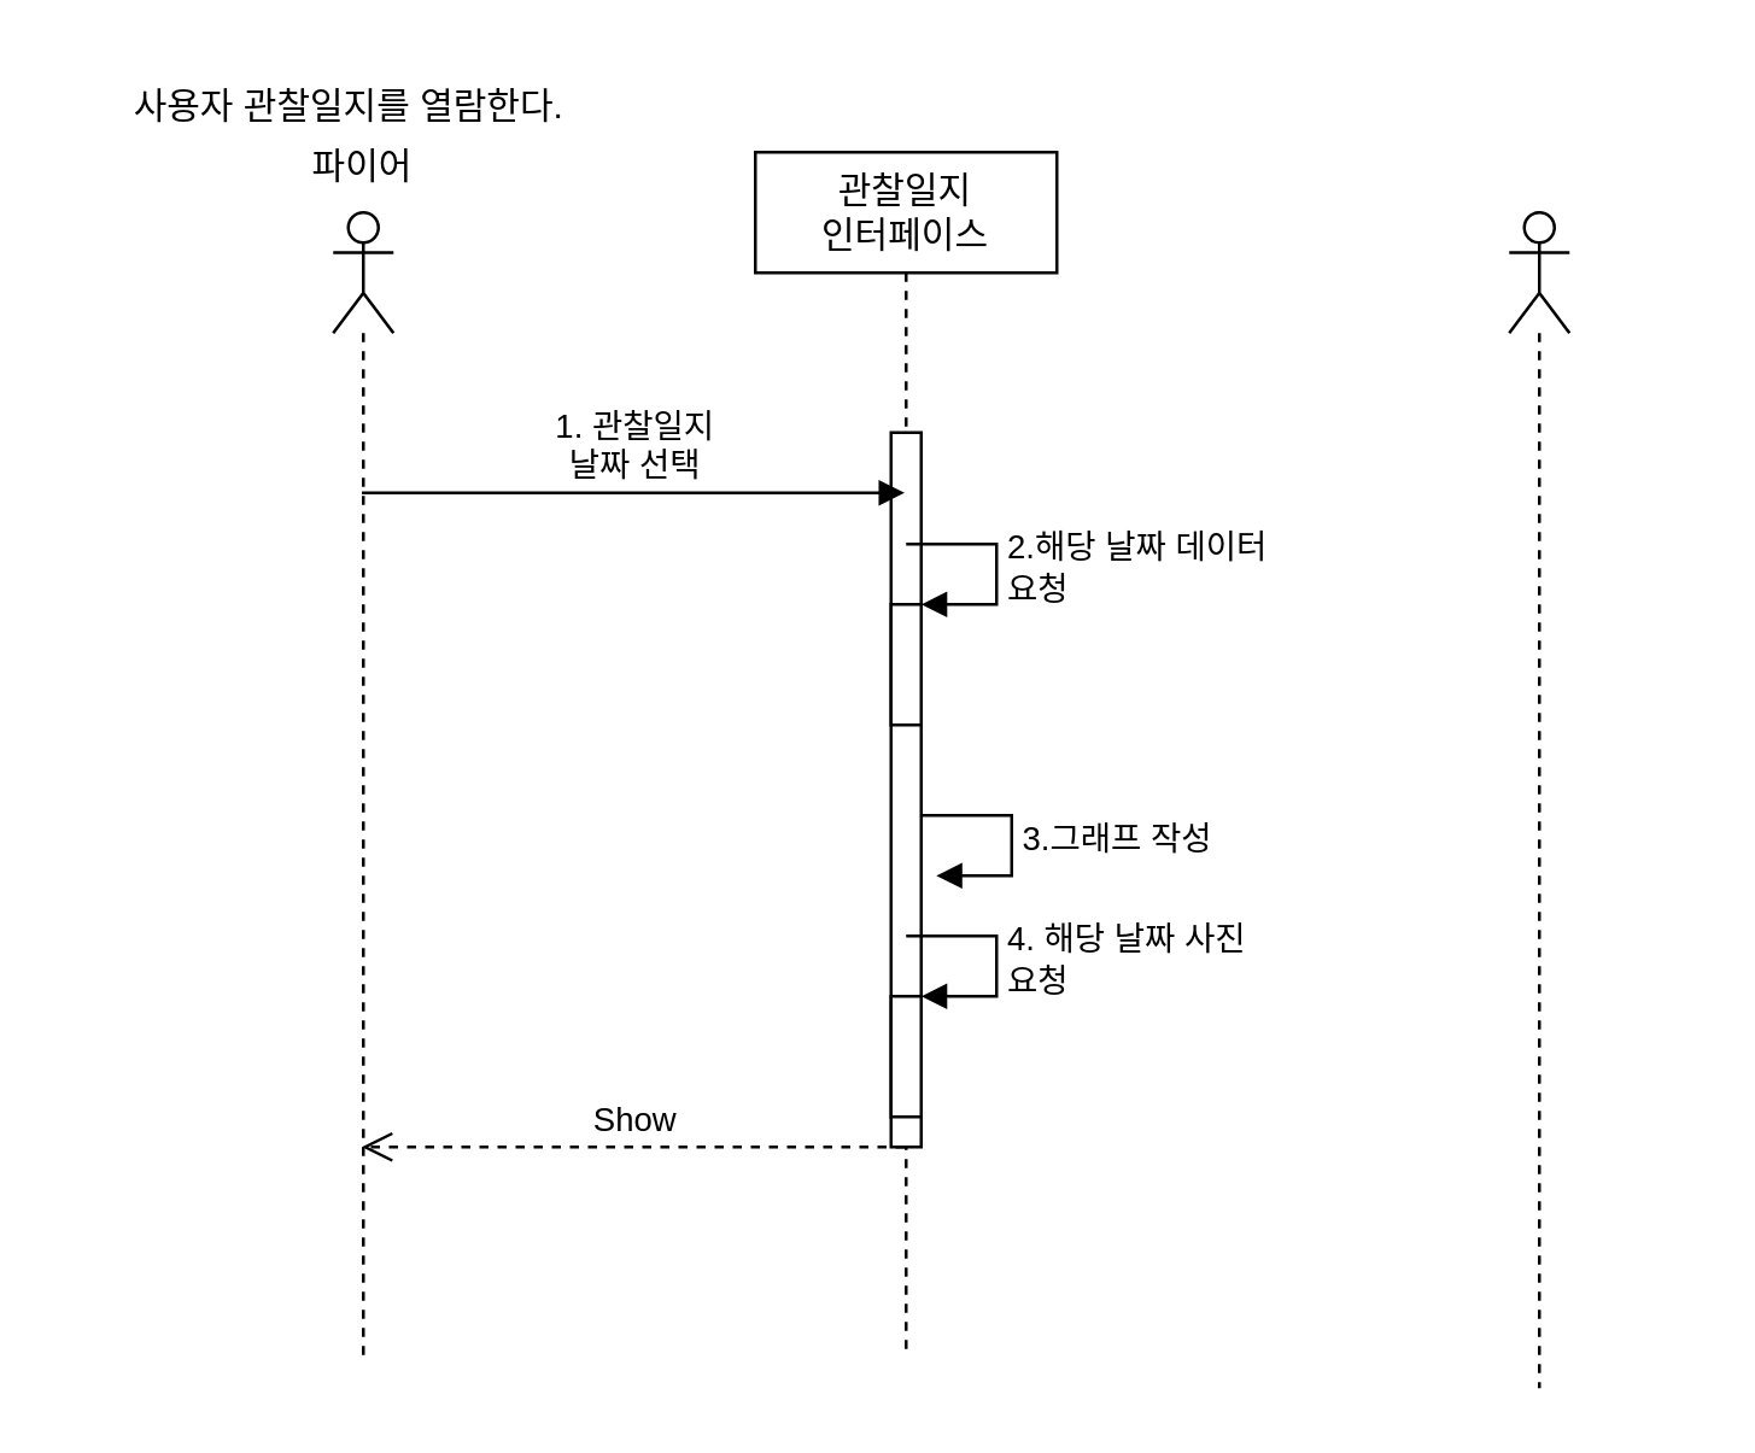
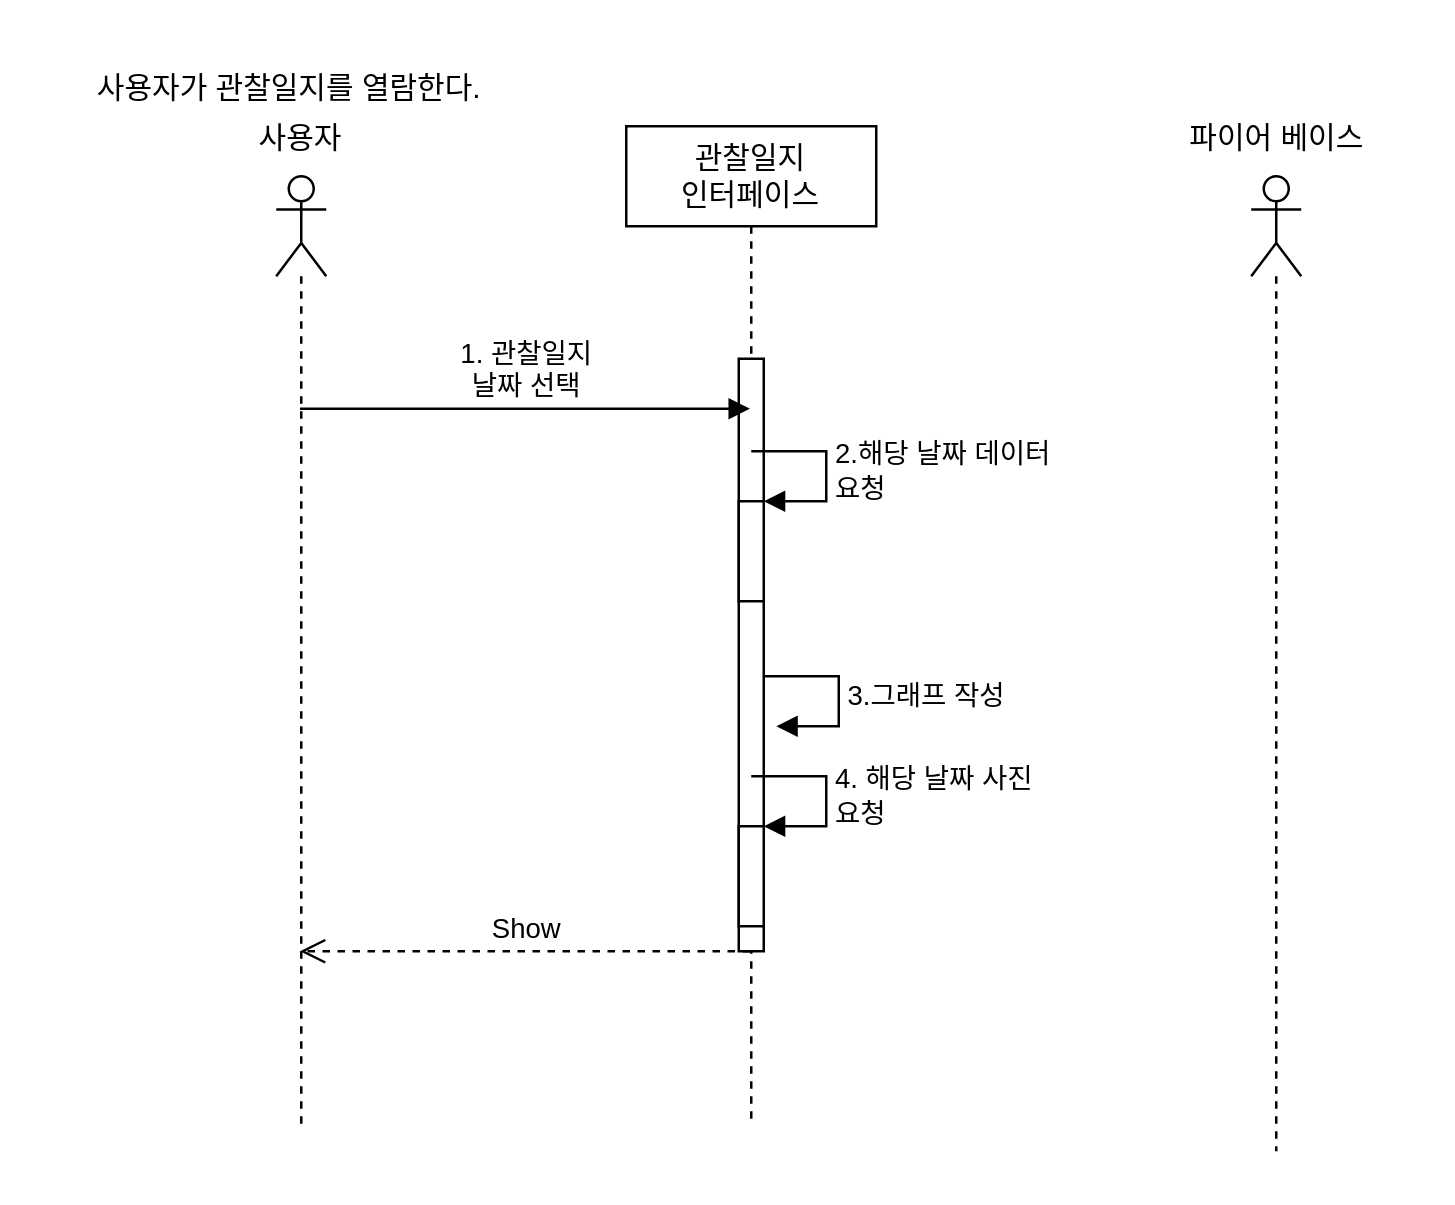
  <mxCell id="0" />
  <mxCell id="1" parent="0" />
  <mxCell id="2" value="관찰일지&lt;br&gt;인터페이스" style="shape=umlLifeline;perimeter=lifelinePerimeter;whiteSpace=wrap;html=1;container=1;collapsible=0;recursiveResize=0;outlineConnect=0;" parent="1" vertex="1"><mxGeometry x="250" y="50" width="100" height="400" as="geometry" /></mxCell>
  <mxCell id="3" value="3.그래프 작성" style="edgeStyle=orthogonalEdgeStyle;html=1;align=left;spacingLeft=2;endArrow=block;rounded=0;entryX=1;entryY=0;fontSize=11;" parent="2" edge="1"><mxGeometry relative="1" as="geometry"><mxPoint x="55" y="220" as="sourcePoint" /><Array as="points"><mxPoint x="85" y="220" /></Array><mxPoint x="60" y="240" as="targetPoint" /></mxGeometry></mxCell>
  <mxCell id="4" value="" style="html=1;points=[];perimeter=orthogonalPerimeter;" parent="2" vertex="1"><mxGeometry x="45" y="93" width="10" height="237" as="geometry" /></mxCell>
  <mxCell id="5" value="" style="html=1;points=[];perimeter=orthogonalPerimeter;" vertex="1" parent="2"><mxGeometry x="45" y="150" width="10" height="40" as="geometry" /></mxCell>
  <mxCell id="6" value="&lt;span style=&quot;text-align: center;&quot;&gt;2.해당 날짜 데이터&lt;/span&gt;&lt;br style=&quot;border-color: var(--border-color); text-align: center;&quot;&gt;&lt;span style=&quot;text-align: center;&quot;&gt;요청&lt;/span&gt;" style="edgeStyle=orthogonalEdgeStyle;html=1;align=left;spacingLeft=2;endArrow=block;rounded=0;entryX=1;entryY=0;" edge="1" target="5" parent="2"><mxGeometry relative="1" as="geometry"><mxPoint x="50" y="130" as="sourcePoint" /><Array as="points"><mxPoint x="80" y="130" /></Array></mxGeometry></mxCell>
  <mxCell id="7" value="" style="html=1;points=[];perimeter=orthogonalPerimeter;" vertex="1" parent="2"><mxGeometry x="45" y="280" width="10" height="40" as="geometry" /></mxCell>
  <mxCell id="8" value="&lt;span style=&quot;text-align: center;&quot;&gt;4. 해당 날짜 사진&lt;/span&gt;&lt;br style=&quot;border-color: var(--border-color); text-align: center;&quot;&gt;&lt;span style=&quot;text-align: center;&quot;&gt;요청&lt;/span&gt;" style="edgeStyle=orthogonalEdgeStyle;html=1;align=left;spacingLeft=2;endArrow=block;rounded=0;entryX=1;entryY=0;" edge="1" target="7" parent="2"><mxGeometry relative="1" as="geometry"><mxPoint x="50" y="260" as="sourcePoint" /><Array as="points"><mxPoint x="80" y="260" /></Array></mxGeometry></mxCell>
  <mxCell id="9" value="1. 관찰일지&lt;br&gt;날짜 선택" style="html=1;verticalAlign=bottom;endArrow=block;rounded=0;" parent="1" target="2" edge="1"><mxGeometry width="80" relative="1" as="geometry"><mxPoint x="119.5" y="163" as="sourcePoint" /><mxPoint x="243.5" y="163" as="targetPoint" /><Array as="points" /></mxGeometry></mxCell>
  <mxCell id="10" value="Show" style="html=1;verticalAlign=bottom;endArrow=open;dashed=1;endSize=8;rounded=0;" parent="1" source="2" target="12" edge="1"><mxGeometry relative="1" as="geometry"><mxPoint x="246" y="344" as="sourcePoint" /><mxPoint x="120" y="344" as="targetPoint" /><Array as="points"><mxPoint x="200" y="380" /></Array></mxGeometry></mxCell>
- <mxCell id="11" value="사용자 관찰일지를 열람한다." style="text;html=1;align=center;verticalAlign=middle;resizable=0;points=[];autosize=1;strokeColor=none;fillColor=none;" parent="1" vertex="1"><mxGeometry width="190" height="30" as="geometry" x="20" y="20" /></mxCell>
+ <mxCell id="11" value="사용자가 관찰일지를 열람한다." style="text;html=1;align=center;verticalAlign=middle;resizable=0;points=[];autosize=1;strokeColor=none;fillColor=none;" parent="1" vertex="1"><mxGeometry width="190" height="30" as="geometry" x="20" y="20" /></mxCell>
  <mxCell id="12" value="" style="shape=umlLifeline;participant=umlActor;perimeter=lifelinePerimeter;whiteSpace=wrap;html=1;container=1;collapsible=0;recursiveResize=0;verticalAlign=top;spacingTop=36;outlineConnect=0;" parent="1" vertex="1"><mxGeometry x="110" y="70" width="20" height="380" as="geometry" /></mxCell>
- <mxCell id="13" value="파이어" style="text;html=1;strokeColor=none;fillColor=none;align=center;verticalAlign=middle;whiteSpace=wrap;rounded=0;" parent="1" vertex="1"><mxGeometry x="90" y="40" width="60" height="30" as="geometry" /></mxCell>
+ <mxCell id="13" value="사용자" style="text;html=1;strokeColor=none;fillColor=none;align=center;verticalAlign=middle;whiteSpace=wrap;rounded=0;" parent="1" vertex="1"><mxGeometry x="90" y="40" width="60" height="30" as="geometry" /></mxCell>
  <mxCell id="14" value="" style="shape=umlLifeline;participant=umlActor;perimeter=lifelinePerimeter;whiteSpace=wrap;html=1;container=1;collapsible=0;recursiveResize=0;verticalAlign=top;spacingTop=36;outlineConnect=0;" parent="1" vertex="1"><mxGeometry x="500" y="70" width="20" height="390" as="geometry" /></mxCell>
+ <mxCell id="15" value="파이어 베이스" style="text;html=1;align=center;verticalAlign=middle;resizable=0;points=[];autosize=1;strokeColor=none;fillColor=none;" parent="1" vertex="1"><mxGeometry x="460" y="40" width="100" height="30" as="geometry" /></mxCell>
